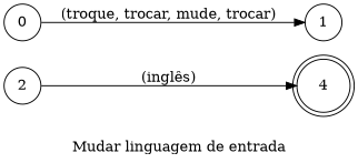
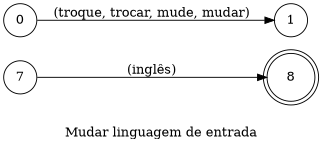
  digraph {
    desc="Mudar linguagem de entrada para inglês"
    examples="\n      mude a linguagem para inglês,\n      troque a linguagem para inglês,\n      mudar linguagem para francês,\n      trocar linguagem para inglês\n    "
    label="Mudar linguagem de entrada"
    lang="pt-BR"
    langName="Português"
    rankdir=LR
    title="Mudar linguagem de entrada"
    node [shape=circle]
-   4 [shape=doublecircle]
+   4 [shape=doublecircle label=8]
    0
    1
-   2
-   0 -> 1 [label="(troque, trocar, mude, trocar)"]
+   2 [label=7]
+   0 -> 1 [label="(troque, trocar, mude, mudar)"]
    2 -> 4 [label="(inglês)" sem=para]
  }
